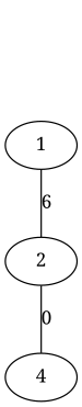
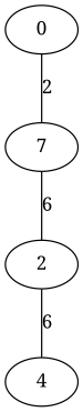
  graph {
    fontname="Noto Serif"
    node [fontname="Noto Serif"]
    edge [fontname="Noto Serif"]
-   1
+   0
+   1 [label=7]
    2
    4
+   0 -- 1 [label=2]
    1 -- 2 [label=6]
-   2 -- 4 [label=0]
+   2 -- 4 [label=6]
  }
